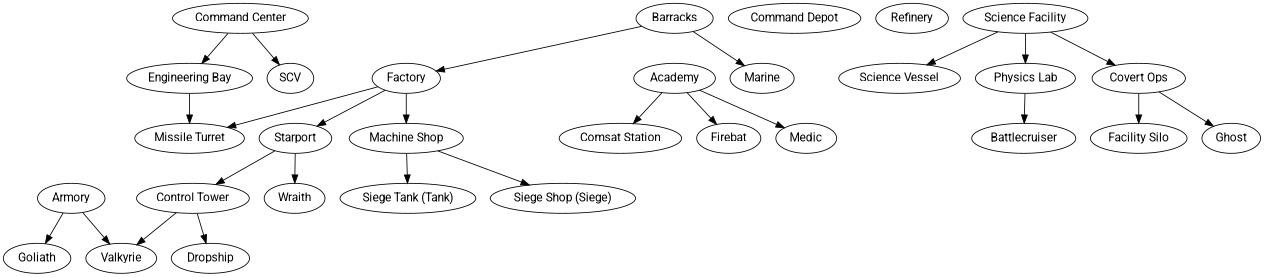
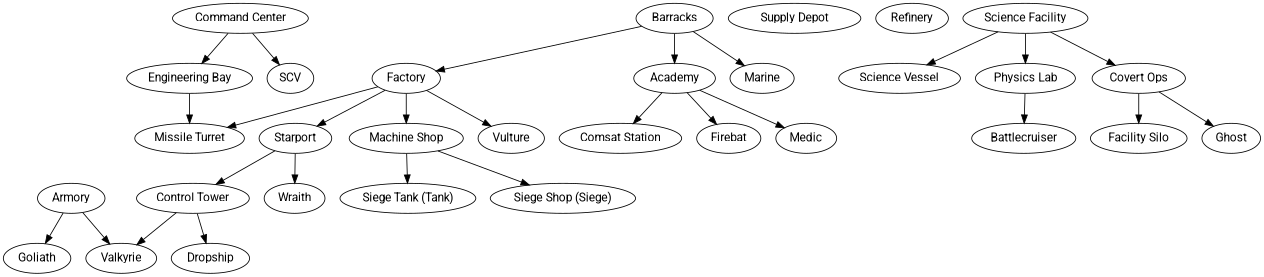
  digraph {
    fontname=Roboto
    node [fontname=Roboto strength=1]
    edge [fontname=Roboto]
    "Command Center"
    "Engineering Bay"
    SCV
    Barracks
    Factory
    Academy
    Marine
    "Missile Turret"
-   "Supply Depot" [label="Command Depot"]
+   "Supply Depot"
    Refinery
    Starport
    "Machine Shop"
+   Vulture
    "Comsat Station"
    Firebat
    Medic
    "Control Tower"
    Wraith
    Armory
    Goliath
    Valkyrie
    "Siege Tank (Tank)"
    n23 [label="Siege Shop (Siege)"]
    Dropship
    "Science Facility"
    "Science Vessel"
    "Physics Lab"
    "Covert Ops"
    Battlecruiser
    n30 [label="Facility Silo"]
    Ghost
    "Command Center" -> "Engineering Bay"
    "Command Center" -> SCV
    "Engineering Bay" -> "Missile Turret"
    Barracks -> Factory
+   Barracks -> Academy
    Barracks -> Marine
    Factory -> "Missile Turret"
    Factory -> Starport
    Factory -> "Machine Shop"
+   Factory -> Vulture
    Academy -> "Comsat Station"
    Academy -> Firebat
    Academy -> Medic
    Starport -> "Control Tower"
    Starport -> Wraith
    "Machine Shop" -> "Siege Tank (Tank)"
    "Machine Shop" -> n23
    "Control Tower" -> Valkyrie
    "Control Tower" -> Dropship
    Armory -> Goliath
    Armory -> Valkyrie
    "Science Facility" -> "Science Vessel"
    "Science Facility" -> "Physics Lab"
    "Science Facility" -> "Covert Ops"
    "Physics Lab" -> Battlecruiser
    "Covert Ops" -> n30
    "Covert Ops" -> Ghost
  }
